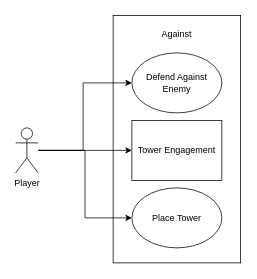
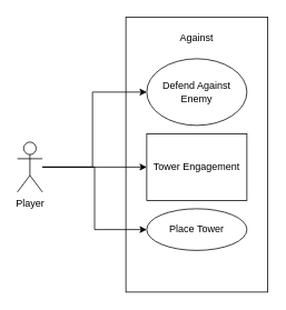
  <mxCell id="0" />
  <mxCell id="1" parent="0" />
  <mxCell id="2" value="" style="html=1;whiteSpace=wrap;" vertex="1" parent="1"><mxGeometry x="150" y="20" width="170" height="330" as="geometry" /></mxCell>
  <mxCell id="3" style="edgeStyle=orthogonalEdgeStyle;rounded=0;orthogonalLoop=1;jettySize=auto;html=1;entryX=0;entryY=0.5;entryDx=0;entryDy=0;" edge="1" parent="1" source="6" target="7"><mxGeometry relative="1" as="geometry"><Array as="points"><mxPoint x="110" y="200" /><mxPoint x="110" y="110" /></Array></mxGeometry></mxCell>
  <mxCell id="4" style="edgeStyle=orthogonalEdgeStyle;rounded=0;orthogonalLoop=1;jettySize=auto;html=1;entryX=0;entryY=0.5;entryDx=0;entryDy=0;" edge="1" parent="1" source="6" target="8"><mxGeometry relative="1" as="geometry" /></mxCell>
  <mxCell id="5" style="edgeStyle=orthogonalEdgeStyle;rounded=0;orthogonalLoop=1;jettySize=auto;html=1;entryX=0;entryY=0.5;entryDx=0;entryDy=0;" edge="1" parent="1" source="6" target="9"><mxGeometry relative="1" as="geometry" /></mxCell>
  <mxCell id="6" value="Player" style="shape=umlActor;verticalLabelPosition=bottom;verticalAlign=top;html=1;" vertex="1" parent="1"><mxGeometry x="20" y="170" width="30" height="60" as="geometry" /></mxCell>
  <mxCell id="7" value="Defend Against Enemy" style="ellipse;whiteSpace=wrap;html=1;" vertex="1" parent="1"><mxGeometry x="175" y="70" width="120" height="80" as="geometry" /></mxCell>
  <mxCell id="8" value="Tower Engagement" style="whiteSpace=wrap;html=1;rounded=0;" vertex="1" parent="1"><mxGeometry x="175" y="160" width="120" height="80" as="geometry" /></mxCell>
- <mxCell id="9" value="Place Tower" style="ellipse;whiteSpace=wrap;html=1;" vertex="1" parent="1"><mxGeometry x="175" y="250" width="120" height="80" as="geometry" /></mxCell>
+ <mxCell id="9" value="Place Tower" style="ellipse;whiteSpace=wrap;html=1;" vertex="1" parent="1"><mxGeometry x="175" y="250" width="120" height="50" as="geometry" /></mxCell>
  <mxCell id="10" value="Against" style="text;html=1;align=center;verticalAlign=middle;whiteSpace=wrap;rounded=0;" vertex="1" parent="1"><mxGeometry x="205" y="30" width="60" height="30" as="geometry" /></mxCell>
